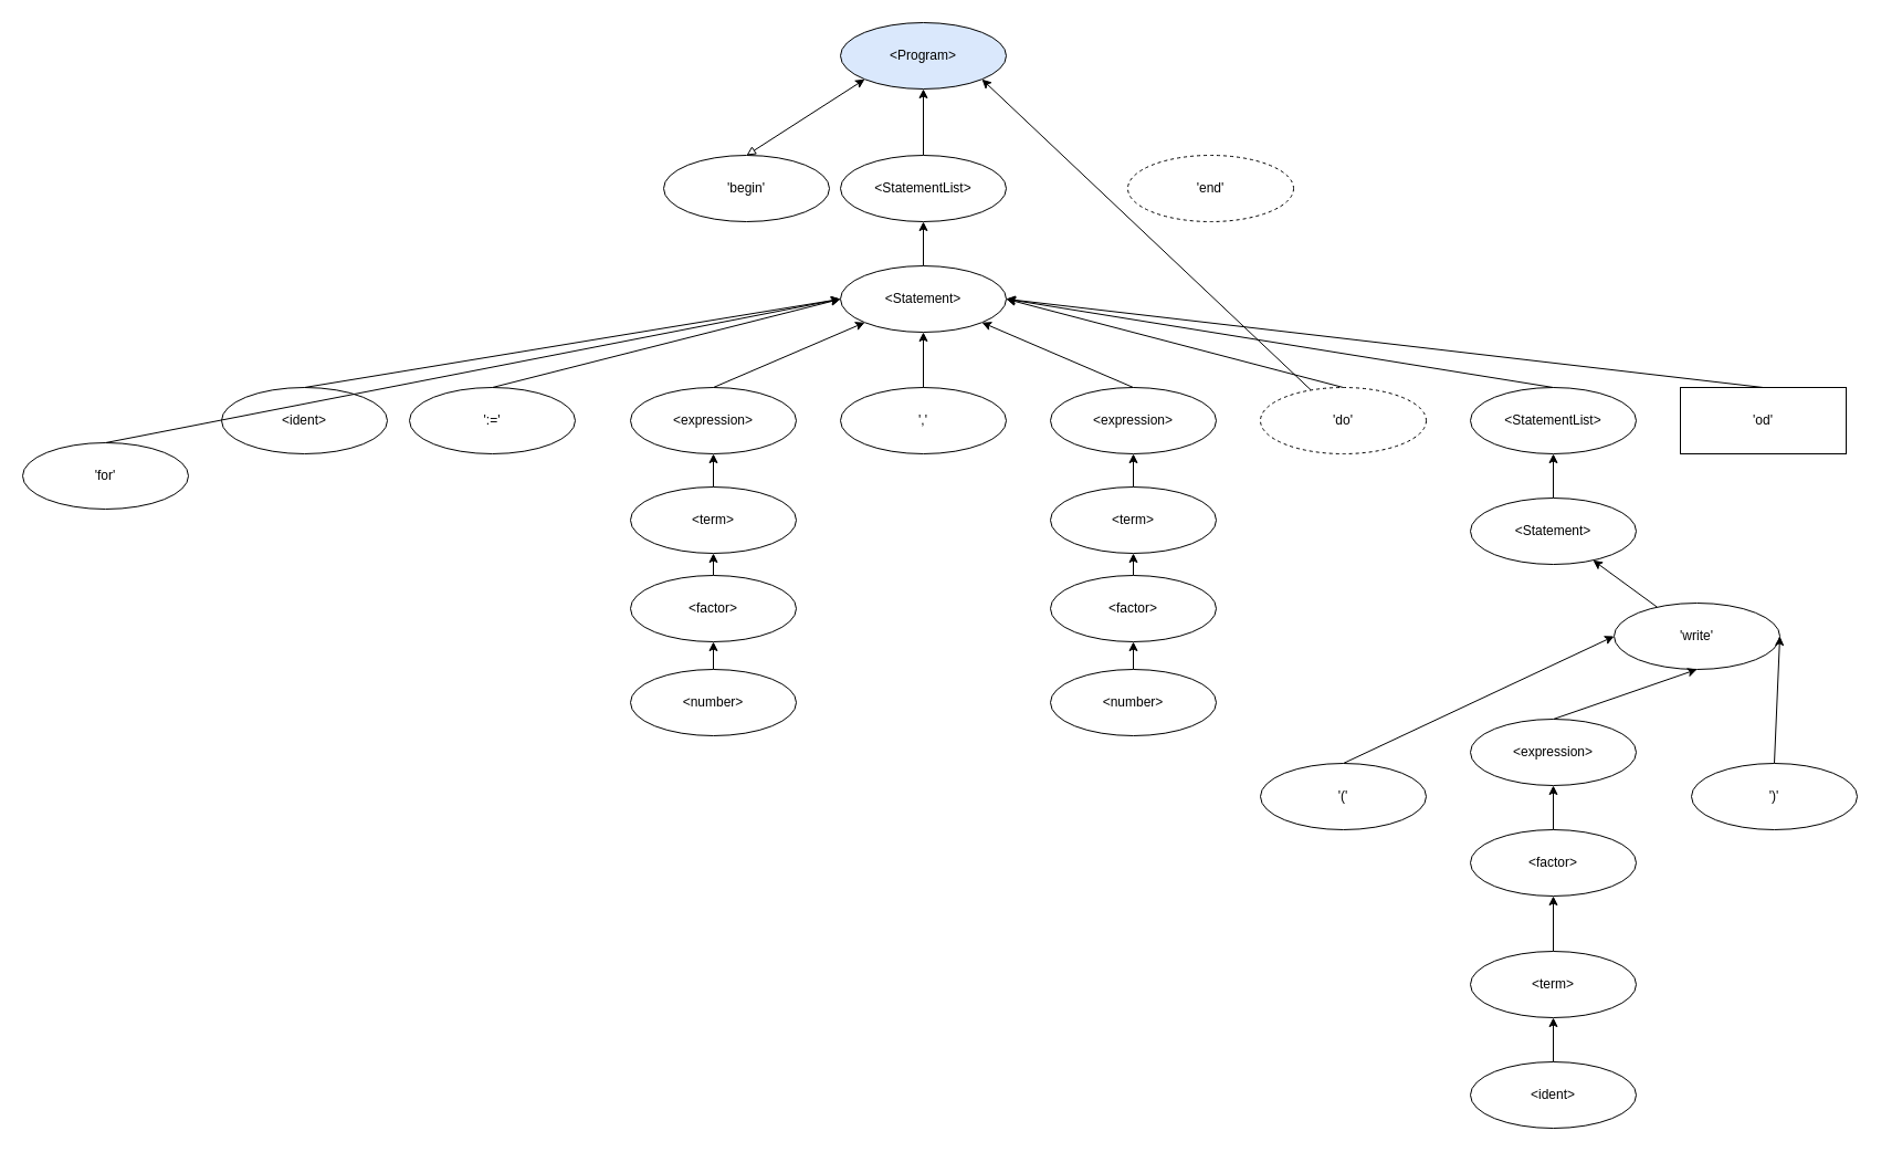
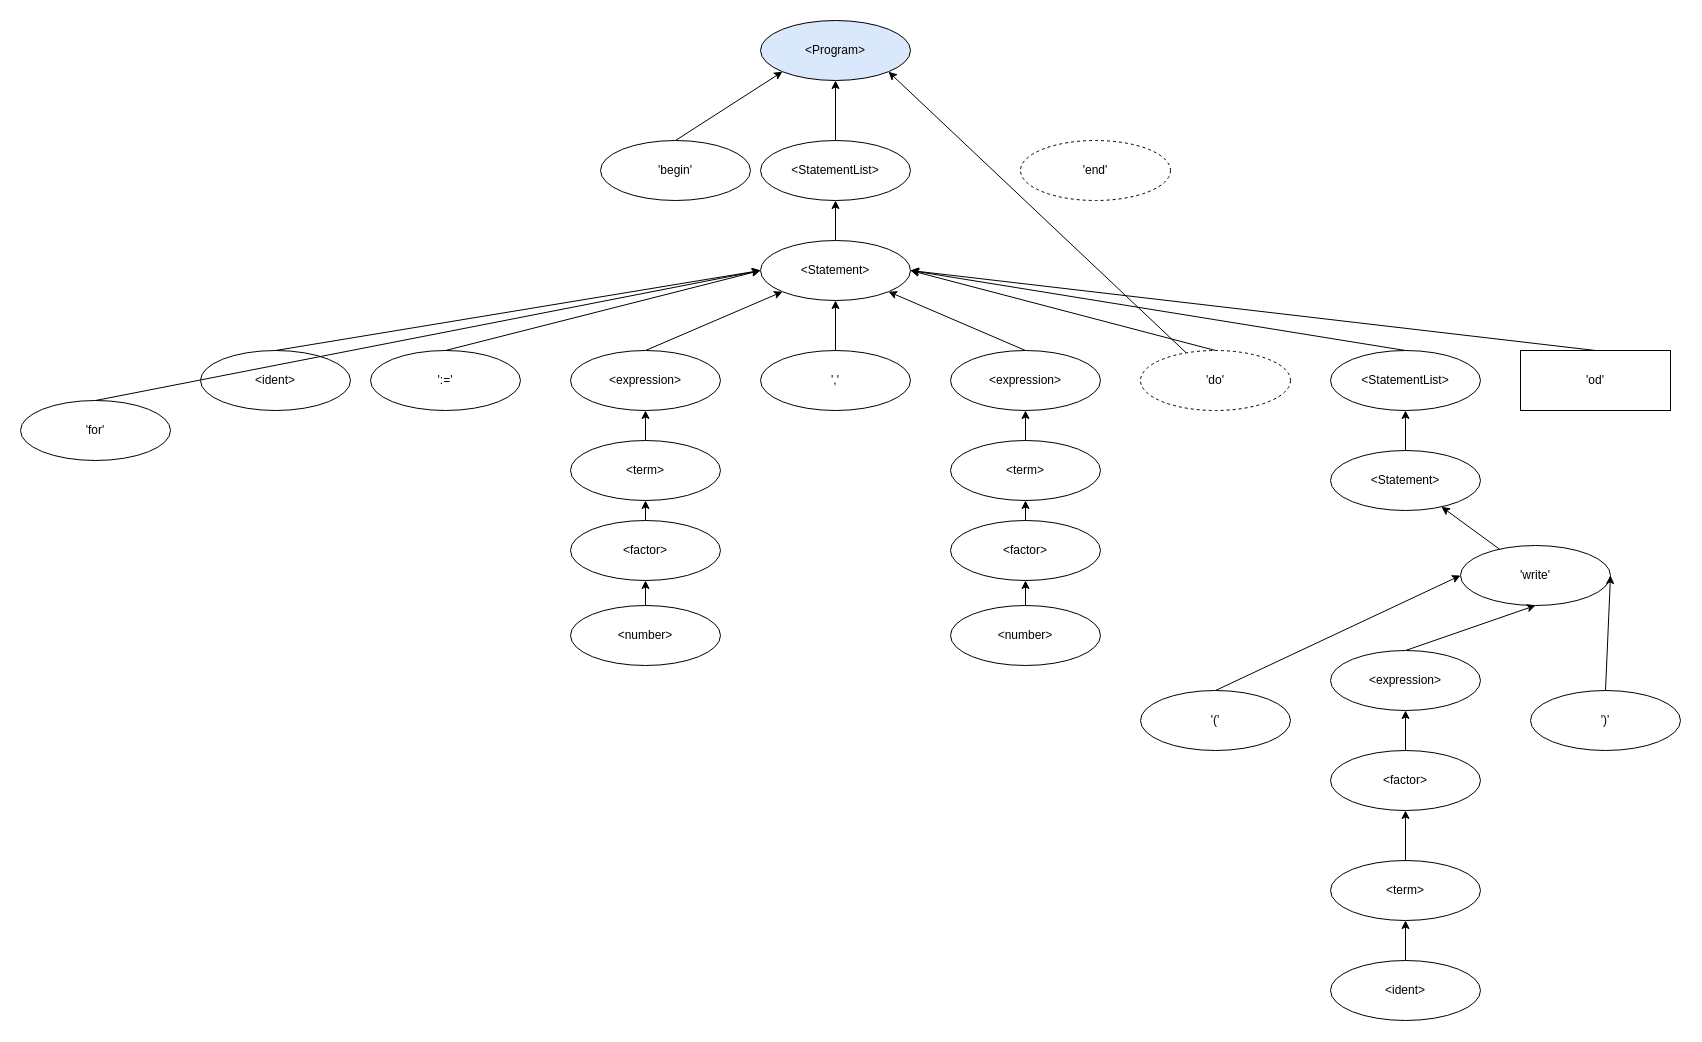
  <mxCell id="0" />
  <mxCell id="1" parent="0" />
  <mxCell id="2" style="edgeStyle=none;html=1;exitX=0.5;exitY=1;exitDx=0;exitDy=0;entryX=0.5;entryY=0;entryDx=0;entryDy=0;endArrow=none;endFill=0;startArrow=classic;startFill=1;" edge="1" parent="1" source="5" target="9"><mxGeometry relative="1" as="geometry" /></mxCell>
- <mxCell id="3" style="edgeStyle=none;html=1;exitX=0;exitY=1;exitDx=0;exitDy=0;entryX=0.5;entryY=0;entryDx=0;entryDy=0;endArrow=block;endFill=0;startArrow=classic;startFill=1;" edge="1" parent="1" source="5" target="6"><mxGeometry relative="1" as="geometry" /></mxCell>
+ <mxCell id="3" style="edgeStyle=none;html=1;exitX=0;exitY=1;exitDx=0;exitDy=0;entryX=0.5;entryY=0;entryDx=0;entryDy=0;endArrow=none;endFill=0;startArrow=classic;startFill=1;" edge="1" parent="1" source="5" target="6"><mxGeometry relative="1" as="geometry" /></mxCell>
  <mxCell id="4" style="edgeStyle=none;html=1;exitX=1;exitY=1;exitDx=0;exitDy=0;endArrow=none;endFill=0;startArrow=classic;startFill=1;" edge="1" parent="1" source="5" target="28"><mxGeometry relative="1" as="geometry" /></mxCell>
  <mxCell id="5" value="&amp;lt;Program&amp;gt;" style="ellipse;whiteSpace=wrap;html=1;fillColor=#dae8fc;" vertex="1" parent="1"><mxGeometry x="760" y="20" width="150" height="60" as="geometry" /></mxCell>
  <mxCell id="6" value="'begin'" style="ellipse;whiteSpace=wrap;html=1;" vertex="1" parent="1"><mxGeometry x="600" y="140" width="150" height="60" as="geometry" /></mxCell>
  <mxCell id="7" value="'end'" style="ellipse;whiteSpace=wrap;html=1;dashed=1;" vertex="1" parent="1"><mxGeometry x="1020" y="140" width="150" height="60" as="geometry" /></mxCell>
  <mxCell id="8" style="edgeStyle=none;html=1;exitX=0.5;exitY=1;exitDx=0;exitDy=0;entryX=0.5;entryY=0;entryDx=0;entryDy=0;endArrow=none;endFill=0;startArrow=classic;startFill=1;" edge="1" parent="1" source="9" target="55"><mxGeometry relative="1" as="geometry" /></mxCell>
  <mxCell id="9" value="&amp;lt;StatementList&amp;gt;" style="ellipse;whiteSpace=wrap;html=1;" vertex="1" parent="1"><mxGeometry x="760" y="140" width="150" height="60" as="geometry" /></mxCell>
  <mxCell id="10" value="'for'" style="ellipse;whiteSpace=wrap;html=1;" vertex="1" parent="1"><mxGeometry x="20" y="400" width="150" height="60" as="geometry" /></mxCell>
  <mxCell id="11" value="&amp;lt;ident&amp;gt;" style="ellipse;whiteSpace=wrap;html=1;" vertex="1" parent="1"><mxGeometry x="200" y="350" width="150" height="60" as="geometry" /></mxCell>
  <mxCell id="12" value="':='" style="ellipse;whiteSpace=wrap;html=1;" vertex="1" parent="1"><mxGeometry x="370" y="350" width="150" height="60" as="geometry" /></mxCell>
  <mxCell id="13" value="&amp;lt;expression&amp;gt;" style="ellipse;whiteSpace=wrap;html=1;" vertex="1" parent="1"><mxGeometry x="570" y="350" width="150" height="60" as="geometry" /></mxCell>
  <mxCell id="14" style="edgeStyle=none;html=1;exitX=0.5;exitY=0;exitDx=0;exitDy=0;entryX=0.5;entryY=1;entryDx=0;entryDy=0;" edge="1" parent="1" source="15" target="13"><mxGeometry relative="1" as="geometry" /></mxCell>
  <mxCell id="15" value="&amp;lt;term&amp;gt;" style="ellipse;whiteSpace=wrap;html=1;" vertex="1" parent="1"><mxGeometry x="570" y="440" width="150" height="60" as="geometry" /></mxCell>
  <mxCell id="16" style="edgeStyle=none;html=1;exitX=0.5;exitY=0;exitDx=0;exitDy=0;entryX=0.5;entryY=1;entryDx=0;entryDy=0;" edge="1" parent="1" source="17" target="15"><mxGeometry relative="1" as="geometry" /></mxCell>
  <mxCell id="17" value="&amp;lt;factor&amp;gt;" style="ellipse;whiteSpace=wrap;html=1;" vertex="1" parent="1"><mxGeometry x="570" y="520" width="150" height="60" as="geometry" /></mxCell>
  <mxCell id="18" style="edgeStyle=none;html=1;exitX=0.5;exitY=0;exitDx=0;exitDy=0;entryX=0.5;entryY=1;entryDx=0;entryDy=0;" edge="1" parent="1" source="19" target="17"><mxGeometry relative="1" as="geometry" /></mxCell>
  <mxCell id="19" value="&amp;lt;number&amp;gt;" style="ellipse;whiteSpace=wrap;html=1;" vertex="1" parent="1"><mxGeometry x="570" y="605" width="150" height="60" as="geometry" /></mxCell>
  <mxCell id="20" value="','" style="ellipse;whiteSpace=wrap;html=1;" vertex="1" parent="1"><mxGeometry x="760" y="350" width="150" height="60" as="geometry" /></mxCell>
  <mxCell id="21" value="&amp;lt;expression&amp;gt;" style="ellipse;whiteSpace=wrap;html=1;" vertex="1" parent="1"><mxGeometry x="950" y="350" width="150" height="60" as="geometry" /></mxCell>
  <mxCell id="22" style="edgeStyle=none;html=1;exitX=0.5;exitY=0;exitDx=0;exitDy=0;entryX=0.5;entryY=1;entryDx=0;entryDy=0;" edge="1" parent="1" source="23" target="21"><mxGeometry relative="1" as="geometry" /></mxCell>
  <mxCell id="23" value="&amp;lt;term&amp;gt;" style="ellipse;whiteSpace=wrap;html=1;" vertex="1" parent="1"><mxGeometry x="950" y="440" width="150" height="60" as="geometry" /></mxCell>
  <mxCell id="24" style="edgeStyle=none;html=1;exitX=0.5;exitY=0;exitDx=0;exitDy=0;entryX=0.5;entryY=1;entryDx=0;entryDy=0;" edge="1" parent="1" source="25" target="23"><mxGeometry relative="1" as="geometry" /></mxCell>
  <mxCell id="25" value="&amp;lt;factor&amp;gt;" style="ellipse;whiteSpace=wrap;html=1;" vertex="1" parent="1"><mxGeometry x="950" y="520" width="150" height="60" as="geometry" /></mxCell>
  <mxCell id="26" style="edgeStyle=none;html=1;exitX=0.5;exitY=0;exitDx=0;exitDy=0;entryX=0.5;entryY=1;entryDx=0;entryDy=0;" edge="1" parent="1" source="27" target="25"><mxGeometry relative="1" as="geometry" /></mxCell>
  <mxCell id="27" value="&amp;lt;number&amp;gt;" style="ellipse;whiteSpace=wrap;html=1;" vertex="1" parent="1"><mxGeometry x="950" y="605" width="150" height="60" as="geometry" /></mxCell>
  <mxCell id="28" value="'do'" style="ellipse;whiteSpace=wrap;html=1;dashed=1;" vertex="1" parent="1"><mxGeometry x="1140" y="350" width="150" height="60" as="geometry" /></mxCell>
  <mxCell id="29" value="&amp;lt;StatementList&amp;gt;" style="ellipse;whiteSpace=wrap;html=1;" vertex="1" parent="1"><mxGeometry x="1330" y="350" width="150" height="60" as="geometry" /></mxCell>
  <mxCell id="30" style="edgeStyle=none;html=1;exitX=0.5;exitY=0;exitDx=0;exitDy=0;entryX=0.5;entryY=1;entryDx=0;entryDy=0;" edge="1" parent="1" source="31" target="29"><mxGeometry relative="1" as="geometry" /></mxCell>
  <mxCell id="31" value="&amp;lt;Statement&amp;gt;" style="ellipse;whiteSpace=wrap;html=1;" vertex="1" parent="1"><mxGeometry x="1330" y="450" width="150" height="60" as="geometry" /></mxCell>
  <mxCell id="32" value="" style="edgeStyle=none;html=1;" edge="1" parent="1" source="33" target="31"><mxGeometry relative="1" as="geometry" /></mxCell>
  <mxCell id="33" value="'write'" style="ellipse;whiteSpace=wrap;html=1;" vertex="1" parent="1"><mxGeometry x="1460" y="545" width="150" height="60" as="geometry" /></mxCell>
  <mxCell id="34" style="edgeStyle=none;html=1;exitX=0.5;exitY=0;exitDx=0;exitDy=0;entryX=1;entryY=0.5;entryDx=0;entryDy=0;" edge="1" parent="1" source="35" target="33"><mxGeometry relative="1" as="geometry" /></mxCell>
  <mxCell id="35" value="')'" style="ellipse;whiteSpace=wrap;html=1;" vertex="1" parent="1"><mxGeometry x="1530" y="690" width="150" height="60" as="geometry" /></mxCell>
  <mxCell id="36" style="edgeStyle=none;html=1;exitX=0.5;exitY=0;exitDx=0;exitDy=0;entryX=0;entryY=0.5;entryDx=0;entryDy=0;" edge="1" parent="1" source="37" target="33"><mxGeometry relative="1" as="geometry" /></mxCell>
  <mxCell id="37" value="'('" style="ellipse;whiteSpace=wrap;html=1;" vertex="1" parent="1"><mxGeometry x="1140" y="690" width="150" height="60" as="geometry" /></mxCell>
  <mxCell id="38" style="edgeStyle=none;html=1;exitX=0.5;exitY=0;exitDx=0;exitDy=0;entryX=0.5;entryY=1;entryDx=0;entryDy=0;" edge="1" parent="1" source="39" target="33"><mxGeometry relative="1" as="geometry" /></mxCell>
  <mxCell id="39" value="&amp;lt;expression&amp;gt;" style="ellipse;whiteSpace=wrap;html=1;" vertex="1" parent="1"><mxGeometry x="1330" y="650" width="150" height="60" as="geometry" /></mxCell>
  <mxCell id="40" style="edgeStyle=none;html=1;exitX=0.5;exitY=0;exitDx=0;exitDy=0;" edge="1" parent="1" source="41" target="43"><mxGeometry relative="1" as="geometry" /></mxCell>
  <mxCell id="41" value="&amp;lt;term&amp;gt;" style="ellipse;whiteSpace=wrap;html=1;" vertex="1" parent="1"><mxGeometry x="1330" y="860" width="150" height="60" as="geometry" /></mxCell>
  <mxCell id="42" style="edgeStyle=none;html=1;exitX=0.5;exitY=0;exitDx=0;exitDy=0;entryX=0.5;entryY=1;entryDx=0;entryDy=0;" edge="1" parent="1" source="43" target="39"><mxGeometry relative="1" as="geometry" /></mxCell>
  <mxCell id="43" value="&amp;lt;factor&amp;gt;" style="ellipse;whiteSpace=wrap;html=1;" vertex="1" parent="1"><mxGeometry x="1330" y="750" width="150" height="60" as="geometry" /></mxCell>
  <mxCell id="44" style="edgeStyle=none;html=1;exitX=0.5;exitY=0;exitDx=0;exitDy=0;entryX=0.5;entryY=1;entryDx=0;entryDy=0;" edge="1" parent="1" source="45" target="41"><mxGeometry relative="1" as="geometry" /></mxCell>
  <mxCell id="45" value="&amp;lt;ident&amp;gt;" style="ellipse;whiteSpace=wrap;html=1;" vertex="1" parent="1"><mxGeometry x="1330" y="960" width="150" height="60" as="geometry" /></mxCell>
  <mxCell id="46" value="'od'" style="whiteSpace=wrap;html=1;rounded=0;" vertex="1" parent="1"><mxGeometry x="1520" y="350" width="150" height="60" as="geometry" /></mxCell>
  <mxCell id="47" style="edgeStyle=none;html=1;exitX=0.5;exitY=1;exitDx=0;exitDy=0;entryX=0.5;entryY=0;entryDx=0;entryDy=0;endArrow=none;endFill=0;startArrow=classic;startFill=1;" edge="1" parent="1" source="55" target="20"><mxGeometry relative="1" as="geometry" /></mxCell>
  <mxCell id="48" style="edgeStyle=none;html=1;exitX=0;exitY=1;exitDx=0;exitDy=0;entryX=0.5;entryY=0;entryDx=0;entryDy=0;endArrow=none;endFill=0;startArrow=classic;startFill=1;" edge="1" parent="1" source="55" target="13"><mxGeometry relative="1" as="geometry" /></mxCell>
  <mxCell id="49" style="edgeStyle=none;html=1;exitX=0;exitY=0.5;exitDx=0;exitDy=0;entryX=0.5;entryY=0;entryDx=0;entryDy=0;endArrow=none;endFill=0;startArrow=classic;startFill=1;" edge="1" parent="1" source="55" target="11"><mxGeometry relative="1" as="geometry" /></mxCell>
  <mxCell id="50" style="edgeStyle=none;html=1;exitX=1;exitY=1;exitDx=0;exitDy=0;entryX=0.5;entryY=0;entryDx=0;entryDy=0;endArrow=none;endFill=0;startArrow=classic;startFill=1;" edge="1" parent="1" source="55" target="21"><mxGeometry relative="1" as="geometry" /></mxCell>
  <mxCell id="51" style="edgeStyle=none;html=1;exitX=1;exitY=0.5;exitDx=0;exitDy=0;entryX=0.5;entryY=0;entryDx=0;entryDy=0;endArrow=none;endFill=0;startArrow=classic;startFill=1;" edge="1" parent="1" source="55" target="28"><mxGeometry relative="1" as="geometry" /></mxCell>
  <mxCell id="52" style="edgeStyle=none;html=1;exitX=1;exitY=0.5;exitDx=0;exitDy=0;entryX=0.5;entryY=0;entryDx=0;entryDy=0;endArrow=none;endFill=0;startArrow=classic;startFill=1;" edge="1" parent="1" source="55" target="29"><mxGeometry relative="1" as="geometry" /></mxCell>
  <mxCell id="53" style="edgeStyle=none;html=1;exitX=1;exitY=0.5;exitDx=0;exitDy=0;entryX=0.5;entryY=0;entryDx=0;entryDy=0;endArrow=none;endFill=0;startArrow=classic;startFill=1;" edge="1" parent="1" source="55" target="46"><mxGeometry relative="1" as="geometry" /></mxCell>
  <mxCell id="54" style="edgeStyle=none;html=1;exitX=0;exitY=0.5;exitDx=0;exitDy=0;entryX=0.5;entryY=0;entryDx=0;entryDy=0;endArrow=none;endFill=0;startArrow=classic;startFill=1;" edge="1" parent="1" source="55" target="10"><mxGeometry relative="1" as="geometry" /></mxCell>
  <mxCell id="55" value="&amp;lt;Statement&amp;gt;" style="ellipse;whiteSpace=wrap;html=1;" vertex="1" parent="1"><mxGeometry x="760" y="240" width="150" height="60" as="geometry" /></mxCell>
  <mxCell id="56" style="edgeStyle=none;html=1;exitX=0;exitY=0.5;exitDx=0;exitDy=0;entryX=0.5;entryY=0;entryDx=0;entryDy=0;endArrow=none;endFill=0;startArrow=classic;startFill=1;" edge="1" parent="1" source="55" target="12"><mxGeometry relative="1" as="geometry" /></mxCell>
